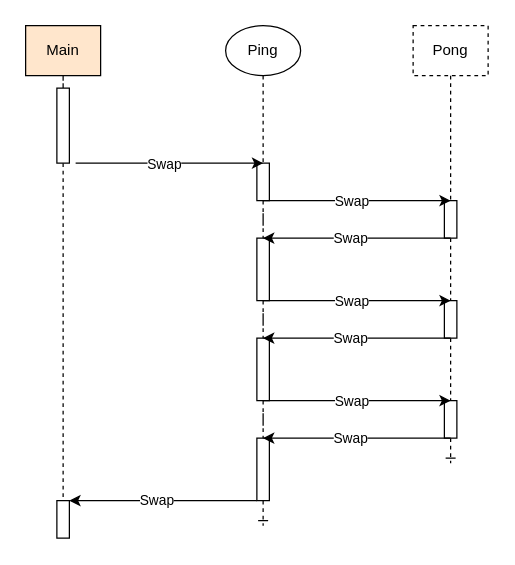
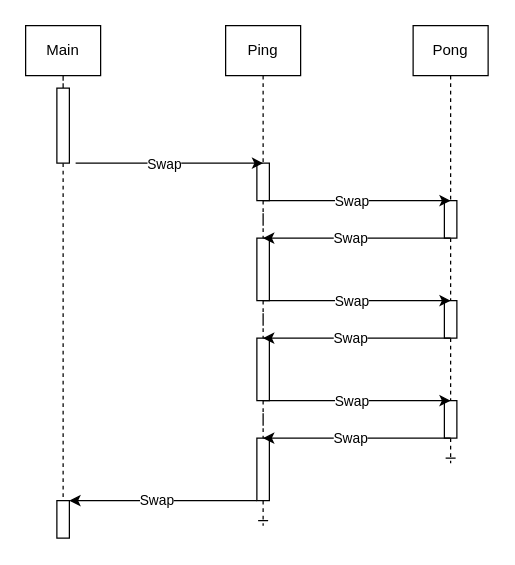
  <mxCell id="0" />
  <mxCell id="1" parent="0" />
  <mxCell id="2" style="edgeStyle=orthogonalEdgeStyle;rounded=0;orthogonalLoop=1;jettySize=auto;html=1;dashed=1;endArrow=ERone;endFill=0;" edge="1" parent="1" source="16"><mxGeometry relative="1" as="geometry"><mxPoint x="210" y="420" as="targetPoint" /></mxGeometry></mxCell>
- <mxCell id="3" value="Ping" style="ellipse;whiteSpace=wrap;html=1;" vertex="1" parent="1"><mxGeometry x="180" y="20" width="60" height="40" as="geometry" /></mxCell>
+ <mxCell id="3" value="Ping" style="whiteSpace=wrap;html=1;" vertex="1" parent="1"><mxGeometry x="180" y="20" width="60" height="40" as="geometry" /></mxCell>
  <mxCell id="4" style="edgeStyle=orthogonalEdgeStyle;rounded=0;orthogonalLoop=1;jettySize=auto;html=1;dashed=1;endArrow=ERone;endFill=0;" edge="1" parent="1" source="14"><mxGeometry relative="1" as="geometry"><mxPoint x="360" y="370" as="targetPoint" /></mxGeometry></mxCell>
- <mxCell id="5" value="Pong" style="whiteSpace=wrap;html=1;dashed=1;" vertex="1" parent="1"><mxGeometry x="330" y="20" width="60" height="40" as="geometry" /></mxCell>
+ <mxCell id="5" value="Pong" style="whiteSpace=wrap;html=1;" vertex="1" parent="1"><mxGeometry x="330" y="20" width="60" height="40" as="geometry" /></mxCell>
  <mxCell id="6" value="" style="whiteSpace=wrap;html=1;" vertex="1" parent="1"><mxGeometry x="205" y="130" width="10" height="30" as="geometry" /></mxCell>
  <mxCell id="7" style="edgeStyle=orthogonalEdgeStyle;rounded=0;orthogonalLoop=1;jettySize=auto;html=1;dashed=1;endArrow=none;endFill=0;" edge="1" parent="1" source="3" target="6"><mxGeometry relative="1" as="geometry"><mxPoint x="210" y="520" as="targetPoint" /><mxPoint x="210" y="60" as="sourcePoint" /></mxGeometry></mxCell>
  <mxCell id="8" value="" style="whiteSpace=wrap;html=1;" vertex="1" parent="1"><mxGeometry x="355" y="240" width="10" height="30" as="geometry" /></mxCell>
  <mxCell id="9" style="edgeStyle=orthogonalEdgeStyle;rounded=0;orthogonalLoop=1;jettySize=auto;html=1;dashed=1;endArrow=none;endFill=0;" edge="1" parent="1" source="19" target="8"><mxGeometry relative="1" as="geometry"><mxPoint x="360" y="520" as="targetPoint" /><mxPoint x="360" y="60" as="sourcePoint" /></mxGeometry></mxCell>
  <mxCell id="10" value="" style="whiteSpace=wrap;html=1;" vertex="1" parent="1"><mxGeometry x="205" y="270" width="10" height="50" as="geometry" /></mxCell>
  <mxCell id="11" style="edgeStyle=orthogonalEdgeStyle;rounded=0;orthogonalLoop=1;jettySize=auto;html=1;dashed=1;endArrow=none;endFill=0;" edge="1" parent="1" source="12" target="10"><mxGeometry relative="1" as="geometry"><mxPoint x="210" y="520" as="targetPoint" /><mxPoint x="210" y="160" as="sourcePoint" /></mxGeometry></mxCell>
  <mxCell id="12" value="" style="whiteSpace=wrap;html=1;" vertex="1" parent="1"><mxGeometry x="205" y="190" width="10" height="50" as="geometry" /></mxCell>
  <mxCell id="13" style="edgeStyle=orthogonalEdgeStyle;rounded=0;orthogonalLoop=1;jettySize=auto;html=1;dashed=1;endArrow=none;endFill=0;" edge="1" parent="1" source="6" target="12"><mxGeometry relative="1" as="geometry"><mxPoint x="210" y="270" as="targetPoint" /><mxPoint x="210" y="160" as="sourcePoint" /></mxGeometry></mxCell>
  <mxCell id="14" value="" style="whiteSpace=wrap;html=1;" vertex="1" parent="1"><mxGeometry x="355" y="320" width="10" height="30" as="geometry" /></mxCell>
  <mxCell id="15" style="edgeStyle=orthogonalEdgeStyle;rounded=0;orthogonalLoop=1;jettySize=auto;html=1;dashed=1;endArrow=none;endFill=0;" edge="1" parent="1" source="8" target="14"><mxGeometry relative="1" as="geometry"><mxPoint x="360" y="520" as="targetPoint" /><mxPoint x="360" y="270" as="sourcePoint" /></mxGeometry></mxCell>
  <mxCell id="16" value="" style="whiteSpace=wrap;html=1;" vertex="1" parent="1"><mxGeometry x="205" y="350" width="10" height="50" as="geometry" /></mxCell>
  <mxCell id="17" style="edgeStyle=orthogonalEdgeStyle;rounded=0;orthogonalLoop=1;jettySize=auto;html=1;dashed=1;endArrow=none;endFill=0;" edge="1" parent="1" source="10" target="16"><mxGeometry relative="1" as="geometry"><mxPoint x="210" y="520" as="targetPoint" /><mxPoint x="210" y="320" as="sourcePoint" /></mxGeometry></mxCell>
  <mxCell id="18" value="" style="whiteSpace=wrap;html=1;" vertex="1" parent="1"><mxGeometry x="45" y="400" width="10" height="30" as="geometry" /></mxCell>
  <mxCell id="19" value="" style="whiteSpace=wrap;html=1;" vertex="1" parent="1"><mxGeometry x="355" y="160" width="10" height="30" as="geometry" /></mxCell>
  <mxCell id="20" style="edgeStyle=orthogonalEdgeStyle;rounded=0;orthogonalLoop=1;jettySize=auto;html=1;dashed=1;endArrow=none;endFill=0;" edge="1" parent="1" source="5" target="19"><mxGeometry relative="1" as="geometry"><mxPoint x="360" y="240" as="targetPoint" /><mxPoint x="360" y="60" as="sourcePoint" /></mxGeometry></mxCell>
  <mxCell id="21" style="edgeStyle=orthogonalEdgeStyle;rounded=0;orthogonalLoop=1;jettySize=auto;html=1;dashed=1;endArrow=none;endFill=0;" edge="1" parent="1" source="22" target="24"><mxGeometry relative="1" as="geometry"><mxPoint x="50" y="400" as="targetPoint" /><mxPoint x="50" y="60" as="sourcePoint" /><Array as="points" /></mxGeometry></mxCell>
- <mxCell id="22" value="Main" style="whiteSpace=wrap;html=1;fillColor=#ffe6cc;" parent="1" vertex="1"><mxGeometry x="20" y="20" width="60" height="40" as="geometry" /></mxCell>
+ <mxCell id="22" value="Main" style="whiteSpace=wrap;html=1;" parent="1" vertex="1"><mxGeometry x="20" y="20" width="60" height="40" as="geometry" /></mxCell>
  <mxCell id="23" style="edgeStyle=orthogonalEdgeStyle;rounded=0;orthogonalLoop=1;jettySize=auto;html=1;entryX=0.5;entryY=0;entryDx=0;entryDy=0;dashed=1;endArrow=none;endFill=0;" edge="1" parent="1" source="24" target="18"><mxGeometry relative="1" as="geometry" /></mxCell>
  <mxCell id="24" value="" style="whiteSpace=wrap;html=1;" vertex="1" parent="1"><mxGeometry x="45" y="70" width="10" height="60" as="geometry" /></mxCell>
  <mxCell id="25" style="edgeStyle=orthogonalEdgeStyle;rounded=0;orthogonalLoop=1;jettySize=auto;html=1;endArrow=classic;endFill=1;" edge="1" parent="1"><mxGeometry relative="1" as="geometry"><mxPoint x="210" y="130" as="targetPoint" /><mxPoint x="60" y="130" as="sourcePoint" /></mxGeometry></mxCell>
  <mxCell id="26" value="Swap" style="edgeLabel;html=1;align=center;verticalAlign=middle;resizable=0;points=[];" vertex="1" connectable="0" parent="25"><mxGeometry x="-0.205" y="-3" relative="1" as="geometry"><mxPoint x="10.69" y="-3" as="offset" /></mxGeometry></mxCell>
  <mxCell id="27" style="edgeStyle=orthogonalEdgeStyle;rounded=0;orthogonalLoop=1;jettySize=auto;html=1;endArrow=classic;endFill=1;" edge="1" parent="1"><mxGeometry relative="1" as="geometry"><mxPoint x="360" y="160" as="targetPoint" /><mxPoint x="210" y="160" as="sourcePoint" /><Array as="points"><mxPoint x="330" y="160" /><mxPoint x="330" y="160" /></Array></mxGeometry></mxCell>
  <mxCell id="28" value="Swap" style="edgeLabel;html=1;align=center;verticalAlign=middle;resizable=0;points=[];" vertex="1" connectable="0" parent="27"><mxGeometry x="-0.205" y="-3" relative="1" as="geometry"><mxPoint x="10.69" y="-3" as="offset" /></mxGeometry></mxCell>
  <mxCell id="29" style="edgeStyle=orthogonalEdgeStyle;rounded=0;orthogonalLoop=1;jettySize=auto;html=1;endArrow=classic;endFill=1;" edge="1" parent="1"><mxGeometry relative="1" as="geometry"><mxPoint x="210" y="190" as="targetPoint" /><mxPoint x="360" y="190" as="sourcePoint" /><Array as="points"><mxPoint x="330" y="190" /><mxPoint x="330" y="190" /></Array></mxGeometry></mxCell>
  <mxCell id="30" value="Swap" style="edgeLabel;html=1;align=center;verticalAlign=middle;resizable=0;points=[];" vertex="1" connectable="0" parent="29"><mxGeometry x="-0.205" y="-3" relative="1" as="geometry"><mxPoint x="-20.69" y="2.97" as="offset" /></mxGeometry></mxCell>
  <mxCell id="31" style="edgeStyle=orthogonalEdgeStyle;rounded=0;orthogonalLoop=1;jettySize=auto;html=1;endArrow=classic;endFill=1;" edge="1" parent="1"><mxGeometry relative="1" as="geometry"><mxPoint x="360" y="240" as="targetPoint" /><mxPoint x="210" y="240" as="sourcePoint" /><Array as="points"><mxPoint x="330" y="240" /><mxPoint x="330" y="240" /></Array></mxGeometry></mxCell>
  <mxCell id="32" value="Swap" style="edgeLabel;html=1;align=center;verticalAlign=middle;resizable=0;points=[];" vertex="1" connectable="0" parent="31"><mxGeometry x="-0.205" y="-3" relative="1" as="geometry"><mxPoint x="10.69" y="-3" as="offset" /></mxGeometry></mxCell>
  <mxCell id="33" style="edgeStyle=orthogonalEdgeStyle;rounded=0;orthogonalLoop=1;jettySize=auto;html=1;endArrow=classic;endFill=1;" edge="1" parent="1"><mxGeometry relative="1" as="geometry"><mxPoint x="210" y="270" as="targetPoint" /><mxPoint x="360" y="270" as="sourcePoint" /><Array as="points"><mxPoint x="330" y="270" /><mxPoint x="330" y="270" /></Array></mxGeometry></mxCell>
  <mxCell id="34" value="Swap" style="edgeLabel;html=1;align=center;verticalAlign=middle;resizable=0;points=[];" vertex="1" connectable="0" parent="33"><mxGeometry x="-0.205" y="-3" relative="1" as="geometry"><mxPoint x="-20.69" y="2.97" as="offset" /></mxGeometry></mxCell>
  <mxCell id="35" style="edgeStyle=orthogonalEdgeStyle;rounded=0;orthogonalLoop=1;jettySize=auto;html=1;endArrow=classic;endFill=1;" edge="1" parent="1"><mxGeometry relative="1" as="geometry"><mxPoint x="360" y="320" as="targetPoint" /><mxPoint x="210" y="320" as="sourcePoint" /><Array as="points"><mxPoint x="330" y="320" /><mxPoint x="330" y="320" /></Array></mxGeometry></mxCell>
  <mxCell id="36" value="Swap" style="edgeLabel;html=1;align=center;verticalAlign=middle;resizable=0;points=[];" vertex="1" connectable="0" parent="35"><mxGeometry x="-0.205" y="-3" relative="1" as="geometry"><mxPoint x="10.69" y="-3" as="offset" /></mxGeometry></mxCell>
  <mxCell id="37" style="edgeStyle=orthogonalEdgeStyle;rounded=0;orthogonalLoop=1;jettySize=auto;html=1;endArrow=classic;endFill=1;" edge="1" parent="1"><mxGeometry relative="1" as="geometry"><mxPoint x="210" y="350" as="targetPoint" /><mxPoint x="360" y="350" as="sourcePoint" /><Array as="points"><mxPoint x="330" y="350" /><mxPoint x="330" y="350" /></Array></mxGeometry></mxCell>
  <mxCell id="38" value="Swap" style="edgeLabel;html=1;align=center;verticalAlign=middle;resizable=0;points=[];" vertex="1" connectable="0" parent="37"><mxGeometry x="-0.205" y="-3" relative="1" as="geometry"><mxPoint x="-20.69" y="2.97" as="offset" /></mxGeometry></mxCell>
  <mxCell id="39" style="edgeStyle=orthogonalEdgeStyle;rounded=0;orthogonalLoop=1;jettySize=auto;html=1;endArrow=classic;endFill=1;" edge="1" parent="1"><mxGeometry relative="1" as="geometry"><mxPoint x="55" y="400" as="targetPoint" /><mxPoint x="205" y="400" as="sourcePoint" /><Array as="points"><mxPoint x="175" y="400" /><mxPoint x="175" y="400" /></Array></mxGeometry></mxCell>
  <mxCell id="40" value="Swap" style="edgeLabel;html=1;align=center;verticalAlign=middle;resizable=0;points=[];" vertex="1" connectable="0" parent="39"><mxGeometry x="-0.205" y="-3" relative="1" as="geometry"><mxPoint x="-20.69" y="2.97" as="offset" /></mxGeometry></mxCell>
